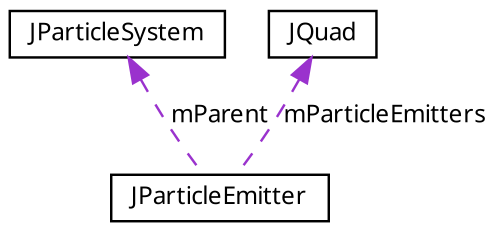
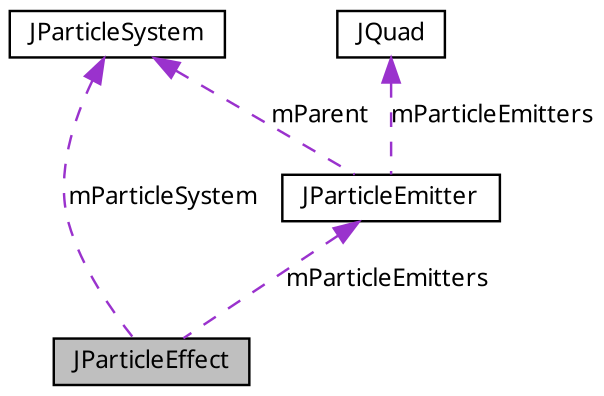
  digraph {
    node [color=black fillcolor=white fontname="FreeSans.ttf" fontsize=10 shape=record style=filled]
    edge [color=darkorchid3 dir=back fontname="FreeSans.ttf" fontsize=10 labelfontname="FreeSans.ttf" labelfontsize=10 style=dashed]
+   n1 [fillcolor=grey75 fontcolor=black height=0.2 label=JParticleEffect width=0.4]
    n2 [height=0.2 label=JParticleEmitter width=0.4]
    n3 [height=0.2 label=JParticleSystem width=0.4]
    n4 [height=0.2 label=JQuad width=0.4]
+   n2 -> n1 [label=mParticleEmitters]
+   n3 -> n1 [label=mParticleSystem]
    n3 -> n2 [label=mParent]
    n4 -> n2 [label=mParticleEmitters]
  }
